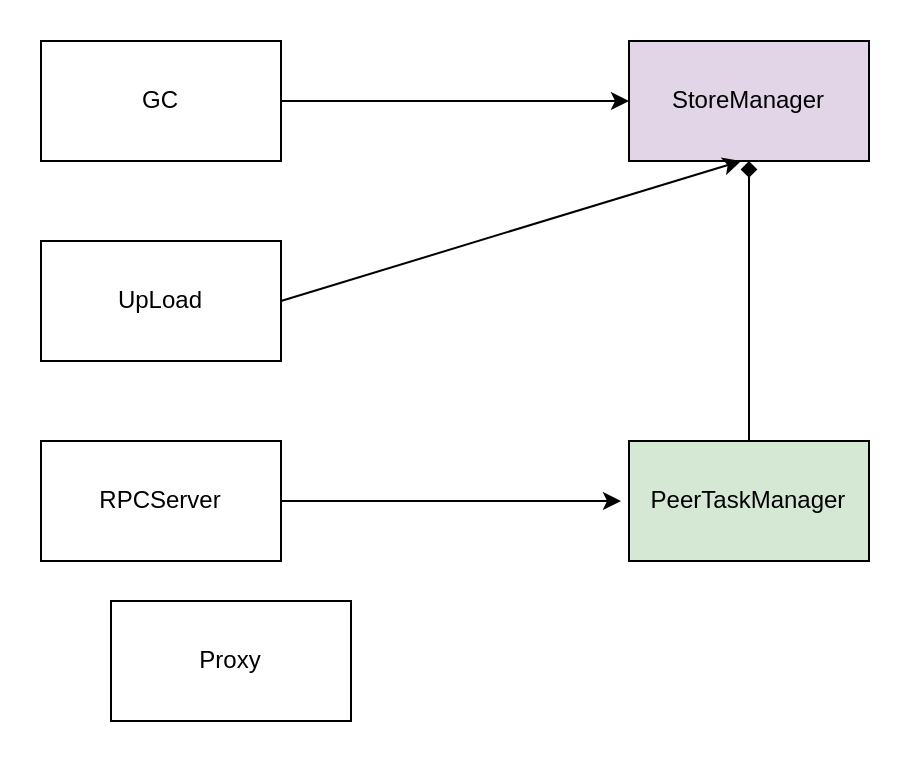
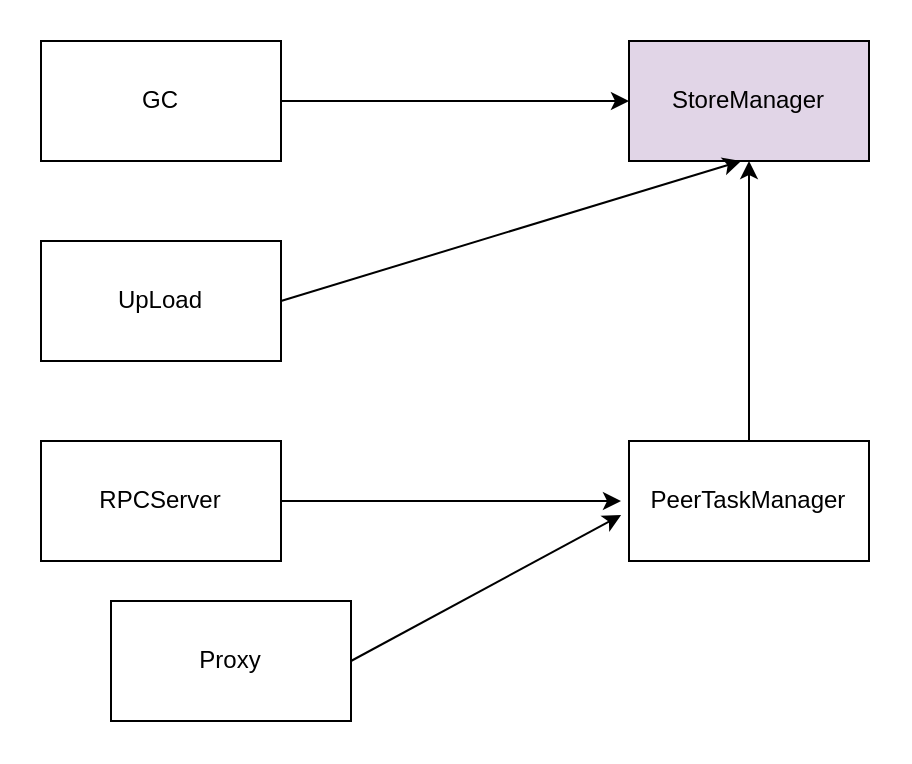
  <mxCell id="0" />
  <mxCell id="1" parent="0" />
  <mxCell id="2" value="GC" style="rounded=0;whiteSpace=wrap;html=1;" parent="1" vertex="1"><mxGeometry x="20" y="20" width="120" height="60" as="geometry" /></mxCell>
  <mxCell id="3" value="UpLoad" style="rounded=0;whiteSpace=wrap;html=1;" parent="1" vertex="1"><mxGeometry x="20" y="120" width="120" height="60" as="geometry" /></mxCell>
  <mxCell id="4" value="RPCServer" style="rounded=0;whiteSpace=wrap;html=1;" parent="1" vertex="1"><mxGeometry x="20" y="220" width="120" height="60" as="geometry" /></mxCell>
  <mxCell id="5" value="Proxy" style="rounded=0;whiteSpace=wrap;html=1;" parent="1" vertex="1"><mxGeometry x="55" y="300" width="120" height="60" as="geometry" /></mxCell>
  <mxCell id="6" value="" style="endArrow=classic;html=1;rounded=0;exitX=1;exitY=0.5;exitDx=0;exitDy=0;" parent="1" source="2" target="7" edge="1"><mxGeometry width="50" height="50" relative="1" as="geometry"><mxPoint x="290" y="400" as="sourcePoint" /><mxPoint x="347" y="50" as="targetPoint" /></mxGeometry></mxCell>
  <mxCell id="7" value="StoreManager" style="rounded=0;whiteSpace=wrap;html=1;fillColor=#e1d5e7;" parent="1" vertex="1"><mxGeometry x="314" y="20" width="120" height="60" as="geometry" /></mxCell>
- <mxCell id="8" value="PeerTaskManager" style="rounded=0;whiteSpace=wrap;html=1;fillColor=#d5e8d4;" parent="1" vertex="1"><mxGeometry x="314" y="220" width="120" height="60" as="geometry" /></mxCell>
+ <mxCell id="8" value="PeerTaskManager" style="rounded=0;whiteSpace=wrap;html=1;" parent="1" vertex="1"><mxGeometry x="314" y="220" width="120" height="60" as="geometry" /></mxCell>
  <mxCell id="9" value="" style="endArrow=classic;html=1;rounded=0;exitX=1;exitY=0.5;exitDx=0;exitDy=0;" parent="1" source="3" edge="1"><mxGeometry width="50" height="50" relative="1" as="geometry"><mxPoint x="270" y="110" as="sourcePoint" /><mxPoint x="370" y="80" as="targetPoint" /></mxGeometry></mxCell>
  <mxCell id="10" value="" style="endArrow=classic;html=1;rounded=0;exitX=1;exitY=0.5;exitDx=0;exitDy=0;" parent="1" source="4" edge="1"><mxGeometry width="50" height="50" relative="1" as="geometry"><mxPoint x="50" y="400" as="sourcePoint" /><mxPoint x="310" y="250" as="targetPoint" /></mxGeometry></mxCell>
- <mxCell id="12" value="" style="endArrow=diamond;html=1;rounded=0;exitX=0.5;exitY=0;exitDx=0;exitDy=0;entryX=0.5;entryY=1;entryDx=0;entryDy=0;" parent="1" source="8" target="7" edge="1"><mxGeometry width="50" height="50" relative="1" as="geometry"><mxPoint x="290" y="100" as="sourcePoint" /><mxPoint x="340" y="50" as="targetPoint" /></mxGeometry></mxCell>
+ <mxCell id="11" value="" style="endArrow=classic;html=1;rounded=0;exitX=1;exitY=0.5;exitDx=0;exitDy=0;entryX=-0.033;entryY=0.617;entryDx=0;entryDy=0;entryPerimeter=0;" parent="1" source="5" target="8" edge="1"><mxGeometry width="50" height="50" relative="1" as="geometry"><mxPoint x="290" y="100" as="sourcePoint" /><mxPoint x="310" y="250" as="targetPoint" /></mxGeometry></mxCell>
+ <mxCell id="12" value="" style="endArrow=classic;html=1;rounded=0;exitX=0.5;exitY=0;exitDx=0;exitDy=0;entryX=0.5;entryY=1;entryDx=0;entryDy=0;" parent="1" source="8" target="7" edge="1"><mxGeometry width="50" height="50" relative="1" as="geometry"><mxPoint x="290" y="100" as="sourcePoint" /><mxPoint x="340" y="50" as="targetPoint" /></mxGeometry></mxCell>
